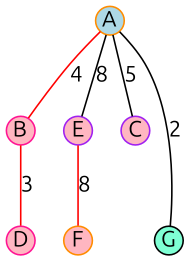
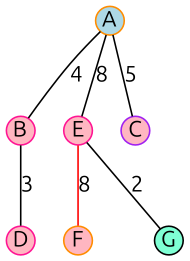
  graph {
    fontname=Ubuntu
    node [color=darkorange fillcolor=lightpink fixedsize=true fontname=Ubuntu style=filled]
    edge [color=black fontname=Ubuntu]
    A [fillcolor=lightblue height=0.25 width=0.25]
    B [color=deeppink height=0.25 width=0.25]
-   E [color=purple height=0.25 width=0.25]
+   E [color=deeppink height=0.25 width=0.25]
    C [color=purple height=0.25 width=0.25]
    D [color=deeppink height=0.25 width=0.25]
    F [height=0.25 width=0.25]
    G [color=black fillcolor=aquamarine height=0.25 width=0.25]
-   A -- B [color=red label=4]
+   A -- B [label=4]
    A -- E [label=8]
    A -- C [label=5]
-   B -- D [color=red label=3]
+   B -- D [label=3]
    E -- F [color=red label=8]
-   A -- G [label=2]
+   E -- G [label=2]
  }
